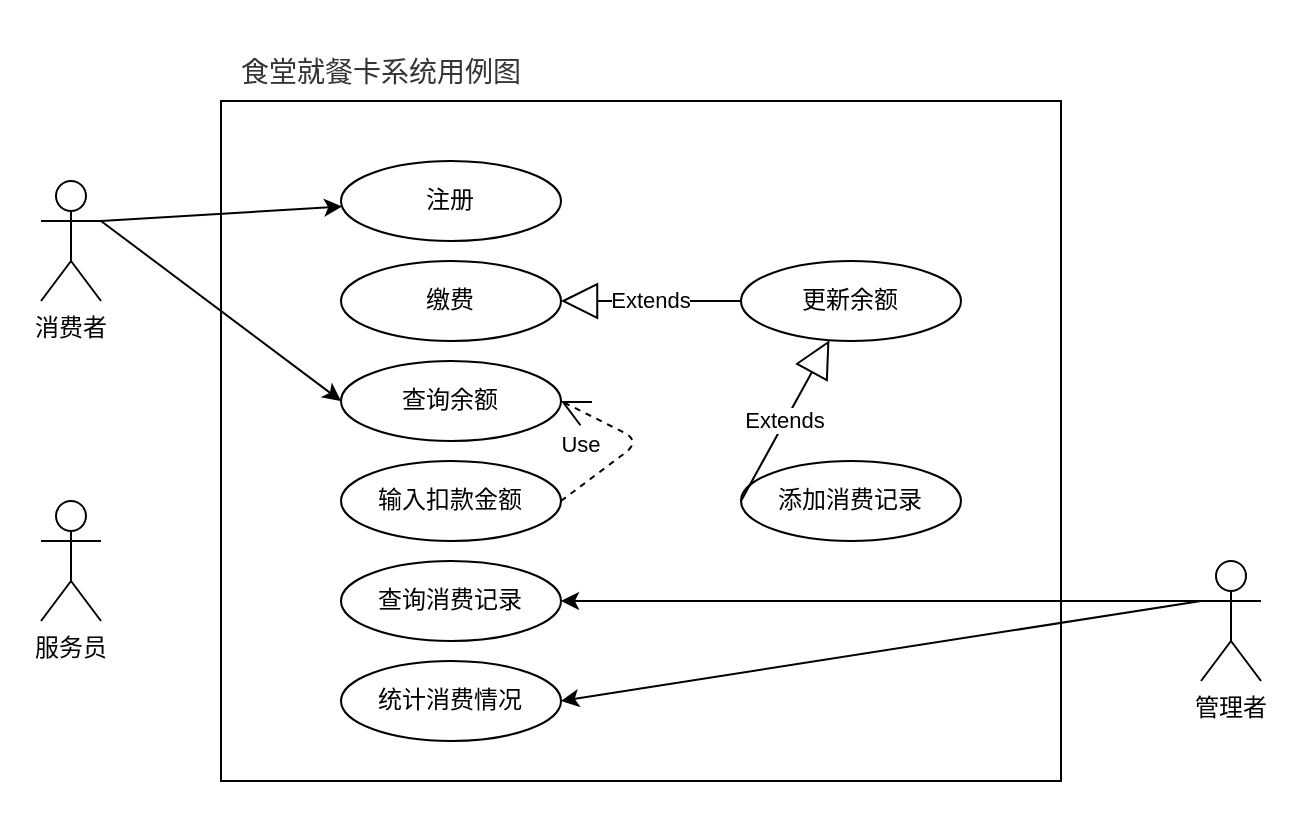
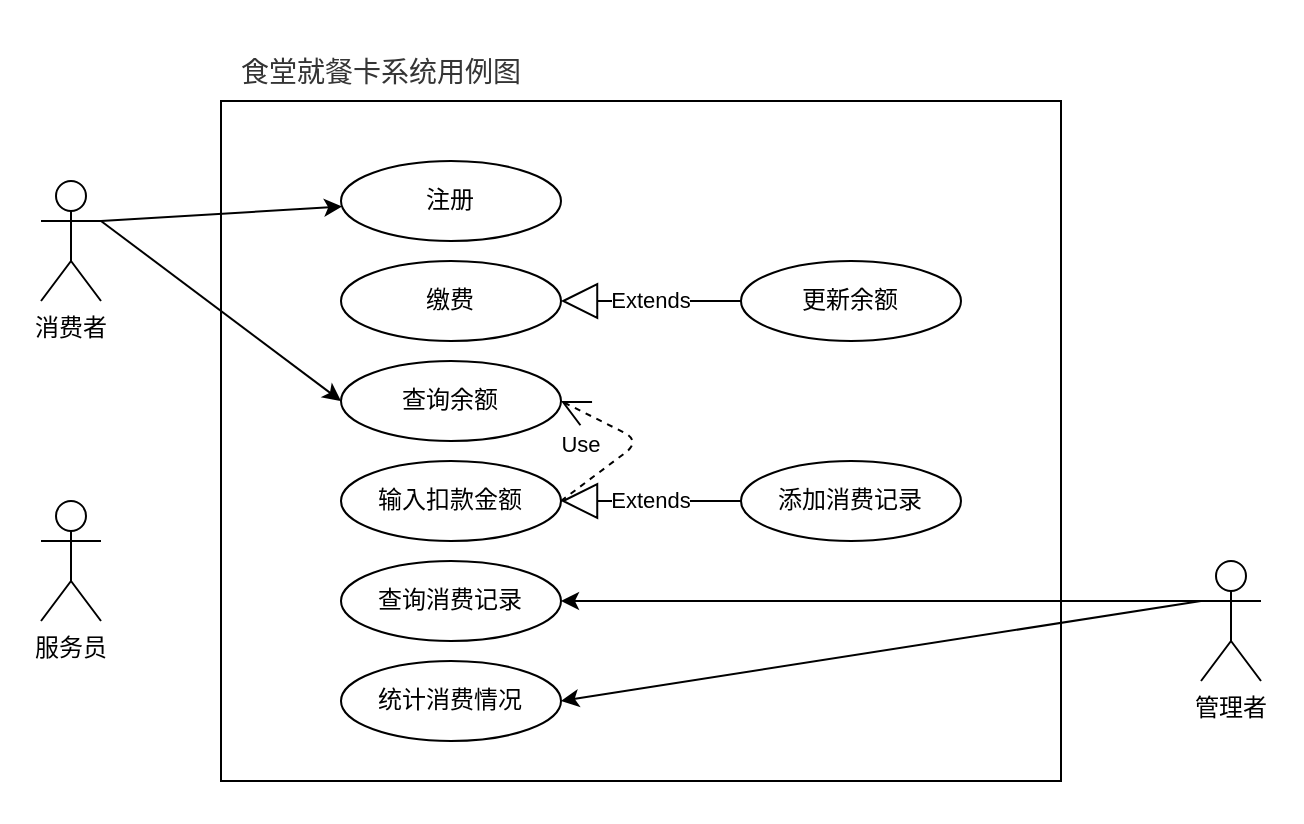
  <mxCell id="0" />
  <mxCell id="1" parent="0" />
  <mxCell id="2" style="edgeStyle=none;rounded=0;orthogonalLoop=1;jettySize=auto;html=1;exitX=1;exitY=0.333;exitDx=0;exitDy=0;exitPerimeter=0;" edge="1" parent="1" source="4" target="5"><mxGeometry relative="1" as="geometry" /></mxCell>
  <mxCell id="3" style="edgeStyle=none;rounded=0;orthogonalLoop=1;jettySize=auto;html=1;exitX=1;exitY=0.333;exitDx=0;exitDy=0;exitPerimeter=0;entryX=0;entryY=0.5;entryDx=0;entryDy=0;" edge="1" parent="1" source="4" target="7"><mxGeometry relative="1" as="geometry" /></mxCell>
  <mxCell id="4" value="消费者" style="shape=umlActor;verticalLabelPosition=bottom;verticalAlign=top;html=1;" vertex="1" parent="1"><mxGeometry x="20" y="90" width="30" height="60" as="geometry" /></mxCell>
  <mxCell id="5" value="注册" style="ellipse;whiteSpace=wrap;html=1;" vertex="1" parent="1"><mxGeometry x="170" y="80" width="110" height="40" as="geometry" /></mxCell>
  <mxCell id="6" value="缴费" style="ellipse;whiteSpace=wrap;html=1;" vertex="1" parent="1"><mxGeometry x="170" y="130" width="110" height="40" as="geometry" /></mxCell>
  <mxCell id="7" value="查询余额" style="ellipse;whiteSpace=wrap;html=1;" vertex="1" parent="1"><mxGeometry x="170" y="180" width="110" height="40" as="geometry" /></mxCell>
  <mxCell id="8" value="输入扣款金额" style="ellipse;whiteSpace=wrap;html=1;" vertex="1" parent="1"><mxGeometry x="170" y="230" width="110" height="40" as="geometry" /></mxCell>
  <mxCell id="9" value="查询消费记录" style="ellipse;whiteSpace=wrap;html=1;" vertex="1" parent="1"><mxGeometry x="170" y="280" width="110" height="40" as="geometry" /></mxCell>
  <mxCell id="10" value="统计消费情况" style="ellipse;whiteSpace=wrap;html=1;" vertex="1" parent="1"><mxGeometry x="170" y="330" width="110" height="40" as="geometry" /></mxCell>
  <mxCell id="11" value="服务员" style="shape=umlActor;verticalLabelPosition=bottom;verticalAlign=top;html=1;" vertex="1" parent="1"><mxGeometry x="20" y="250" width="30" height="60" as="geometry" /></mxCell>
  <mxCell id="12" style="edgeStyle=none;rounded=0;orthogonalLoop=1;jettySize=auto;html=1;exitX=0;exitY=0.333;exitDx=0;exitDy=0;exitPerimeter=0;entryX=1;entryY=0.5;entryDx=0;entryDy=0;" edge="1" parent="1" source="14" target="9"><mxGeometry relative="1" as="geometry" /></mxCell>
  <mxCell id="13" style="edgeStyle=none;rounded=0;orthogonalLoop=1;jettySize=auto;html=1;exitX=0;exitY=0.333;exitDx=0;exitDy=0;exitPerimeter=0;entryX=1;entryY=0.5;entryDx=0;entryDy=0;" edge="1" parent="1" source="14" target="10"><mxGeometry relative="1" as="geometry" /></mxCell>
  <mxCell id="14" value="管理者" style="shape=umlActor;verticalLabelPosition=bottom;verticalAlign=top;html=1;" vertex="1" parent="1"><mxGeometry x="600" y="280" width="30" height="60" as="geometry" /></mxCell>
  <mxCell id="15" value="Use" style="endArrow=open;endSize=12;dashed=1;html=1;exitX=1;exitY=0.5;exitDx=0;exitDy=0;entryX=1;entryY=0.5;entryDx=0;entryDy=0;" edge="1" parent="1" source="8" target="7"><mxGeometry x="-0.471" y="16" width="160" relative="1" as="geometry"><mxPoint x="360" y="210" as="sourcePoint" /><mxPoint x="520" y="210" as="targetPoint" /><Array as="points"><mxPoint x="320" y="220" /></Array><mxPoint as="offset" /></mxGeometry></mxCell>
  <mxCell id="16" value="添加消费记录" style="ellipse;whiteSpace=wrap;html=1;" vertex="1" parent="1"><mxGeometry x="370" y="230" width="110" height="40" as="geometry" /></mxCell>
  <mxCell id="17" value="更新余额" style="ellipse;whiteSpace=wrap;html=1;" vertex="1" parent="1"><mxGeometry x="370" y="130" width="110" height="40" as="geometry" /></mxCell>
  <mxCell id="18" value="Extends" style="endArrow=block;endSize=16;endFill=0;html=1;entryX=1;entryY=0.5;entryDx=0;entryDy=0;exitX=0;exitY=0.5;exitDx=0;exitDy=0;" edge="1" parent="1" source="17" target="6"><mxGeometry width="160" relative="1" as="geometry"><mxPoint x="220" y="290" as="sourcePoint" /><mxPoint x="380" y="290" as="targetPoint" /></mxGeometry></mxCell>
- <mxCell id="19" value="Extends" style="endArrow=block;endSize=16;endFill=0;html=1;exitX=0;exitY=0.5;exitDx=0;exitDy=0;" edge="1" parent="1" source="16" target="17"><mxGeometry width="160" relative="1" as="geometry"><mxPoint x="380" y="160" as="sourcePoint" /><mxPoint x="290" y="160" as="targetPoint" /></mxGeometry></mxCell>
+ <mxCell id="19" value="Extends" style="endArrow=block;endSize=16;endFill=0;html=1;entryX=1;entryY=0.5;entryDx=0;entryDy=0;exitX=0;exitY=0.5;exitDx=0;exitDy=0;" edge="1" parent="1" source="16" target="8"><mxGeometry width="160" relative="1" as="geometry"><mxPoint x="380" y="160" as="sourcePoint" /><mxPoint x="290" y="160" as="targetPoint" /></mxGeometry></mxCell>
  <mxCell id="20" value="" style="verticalLabelPosition=bottom;verticalAlign=top;html=1;shape=mxgraph.basic.rect;fillColor2=none;strokeWidth=1;size=20;indent=5;fillColor=none;" vertex="1" parent="1"><mxGeometry x="110" y="50" width="420" height="340" as="geometry" /></mxCell>
  <mxCell id="21" value="&lt;h2 style=&quot;margin: 0px 0px 0.3em ; padding: 0px ; list-style: none ; font-weight: 500 ; line-height: 1.35 ; font-family: &amp;#34;pingfang sc&amp;#34; , &amp;#34;helvetica neue&amp;#34; , &amp;#34;verdana&amp;#34; , &amp;#34;microsoft yahei&amp;#34; , &amp;#34;hiragino sans gb&amp;#34; , &amp;#34;microsoft sans serif&amp;#34; , &amp;#34;wenquanyi micro hei&amp;#34; , sans-serif ; color: rgb(53 , 53 , 53) ; background-color: rgb(255 , 255 , 255)&quot;&gt;&lt;font style=&quot;font-size: 14px&quot;&gt;食堂就餐卡系统用例图&lt;/font&gt;&lt;/h2&gt;" style="text;html=1;resizable=0;autosize=1;align=center;verticalAlign=middle;points=[];fillColor=none;strokeColor=none;rounded=0;" vertex="1" parent="1"><mxGeometry x="110" y="20" width="160" height="30" as="geometry" /></mxCell>
